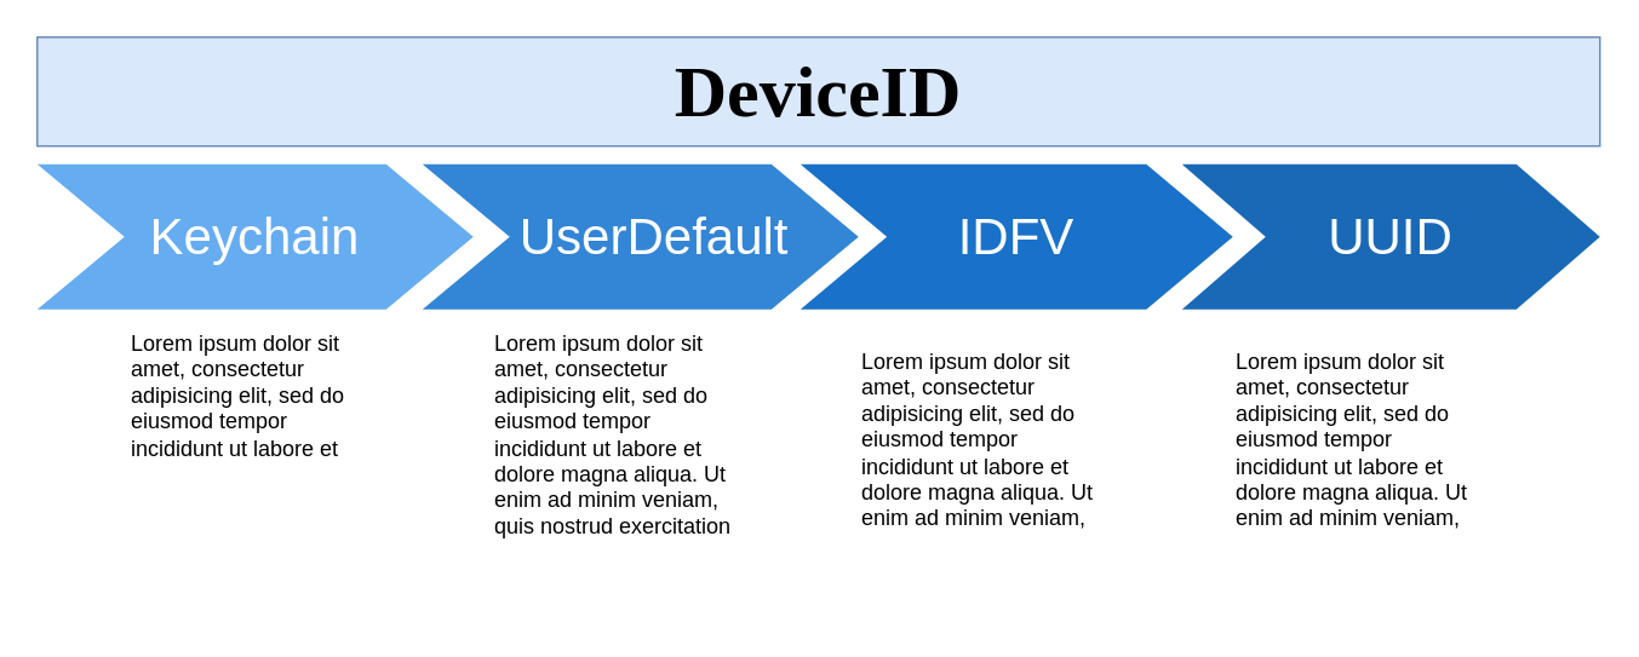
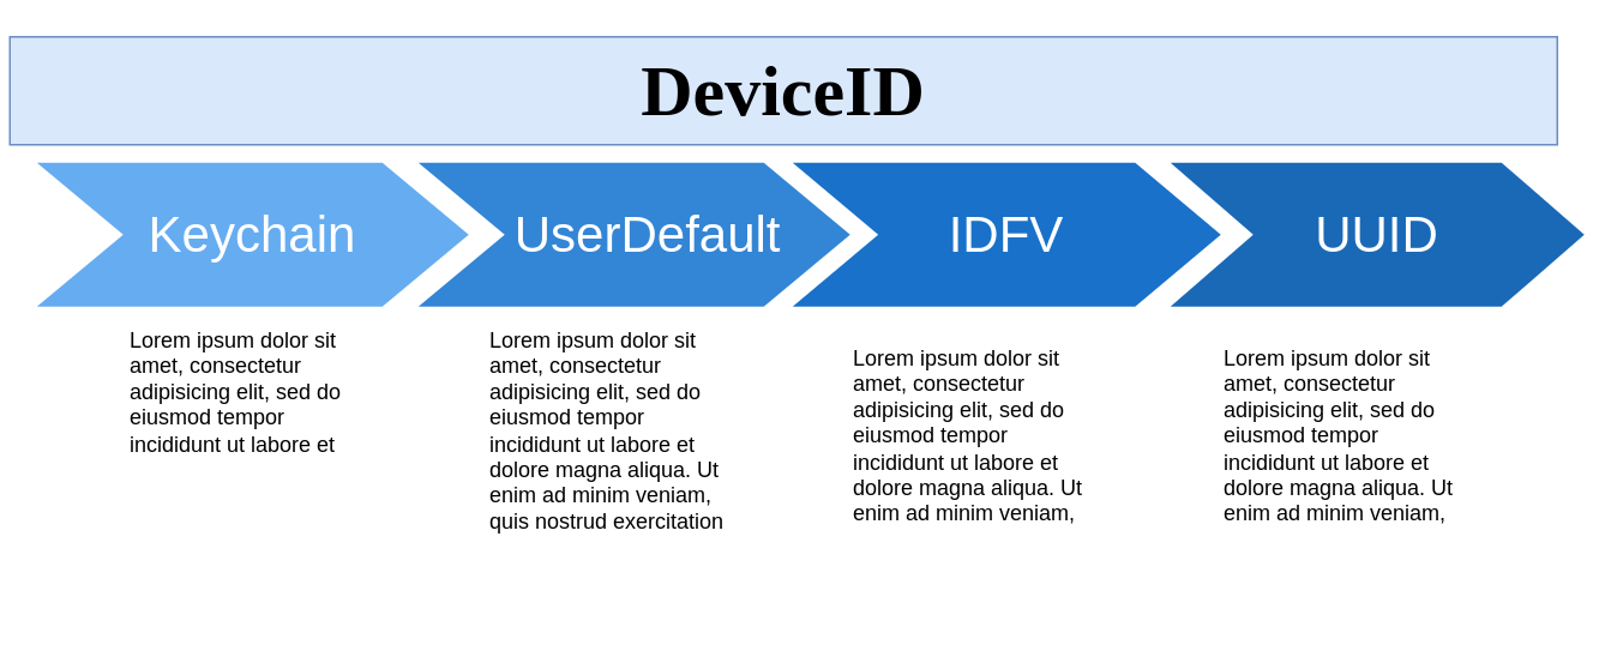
  <mxCell id="0" />
  <mxCell id="1" parent="0" />
  <mxCell id="2" value="Keychain" style="shape=step;whiteSpace=wrap;html=1;fontSize=28;fillColor=#0075E8;fontColor=#FFFFFF;strokeColor=none;opacity=60;" parent="1" vertex="1"><mxGeometry x="20" y="90" width="240" height="80" as="geometry" /></mxCell>
  <mxCell id="3" value="&amp;nbsp; UserDefault" style="shape=step;whiteSpace=wrap;html=1;fontSize=28;fillColor=#0067CC;fontColor=#FFFFFF;strokeColor=none;opacity=80;" parent="1" vertex="1"><mxGeometry x="232" y="90" width="240" height="80" as="geometry" /></mxCell>
  <mxCell id="4" value="IDFV" style="shape=step;whiteSpace=wrap;html=1;fontSize=28;fillColor=#0062C4;fontColor=#FFFFFF;strokeColor=none;opacity=90;" parent="1" vertex="1"><mxGeometry x="440" y="90" width="238" height="80" as="geometry" /></mxCell>
  <mxCell id="5" value="UUID" style="shape=step;whiteSpace=wrap;html=1;fontSize=28;fillColor=#0059B0;fontColor=#FFFFFF;strokeColor=none;opacity=90;" parent="1" vertex="1"><mxGeometry x="650" y="90" width="230" height="80" as="geometry" /></mxCell>
- <mxCell id="6" value="DeviceID" style="text;html=1;strokeColor=#6c8ebf;fillColor=#dae8fc;align=center;verticalAlign=middle;whiteSpace=wrap;fontSize=40;fontStyle=1;fontFamily=Times New Roman;" parent="1" vertex="1"><mxGeometry x="20" y="20" width="860" height="60" as="geometry" /></mxCell>
+ <mxCell id="6" value="DeviceID" style="text;html=1;strokeColor=#6c8ebf;fillColor=#dae8fc;align=center;verticalAlign=middle;whiteSpace=wrap;fontSize=40;fontStyle=1;fontFamily=Times New Roman;" parent="1" vertex="1"><mxGeometry x="5" y="20" width="860" height="60" as="geometry" /></mxCell>
  <mxCell id="7" value="Lorem ipsum dolor sit amet, consectetur adipisicing elit, sed do eiusmod tempor incididunt ut labore et&amp;nbsp;" style="text;spacingTop=-5;fillColor=#ffffff;whiteSpace=wrap;html=1;align=left;fontSize=12;fontFamily=Helvetica;fillColor=none;strokeColor=none;" parent="1" vertex="1"><mxGeometry x="70" y="180" width="140" height="160" as="geometry" /></mxCell>
  <mxCell id="8" value="Lorem ipsum dolor sit amet, consectetur adipisicing elit, sed do eiusmod tempor incididunt ut labore et dolore magna aliqua. Ut enim ad minim veniam, quis nostrud exercitation&amp;nbsp;" style="text;spacingTop=-5;fillColor=#ffffff;whiteSpace=wrap;html=1;align=left;fontSize=12;fontFamily=Helvetica;fillColor=none;strokeColor=none;" parent="1" vertex="1"><mxGeometry x="270" y="180" width="140" height="160" as="geometry" /></mxCell>
  <mxCell id="9" value="Lorem ipsum dolor sit amet, consectetur adipisicing elit, sed do eiusmod tempor incididunt ut labore et dolore magna aliqua. Ut enim ad minim veniam,&amp;nbsp;" style="text;spacingTop=-5;fillColor=#ffffff;whiteSpace=wrap;html=1;align=left;fontSize=12;fontFamily=Helvetica;fillColor=none;strokeColor=none;" parent="1" vertex="1"><mxGeometry x="472" y="190" width="140" height="140" as="geometry" /></mxCell>
  <mxCell id="10" value="Lorem ipsum dolor sit amet, consectetur adipisicing elit, sed do eiusmod tempor incididunt ut labore et dolore magna aliqua. Ut enim ad minim veniam,&amp;nbsp;" style="text;spacingTop=-5;fillColor=#ffffff;whiteSpace=wrap;html=1;align=left;fontSize=12;fontFamily=Helvetica;fillColor=none;strokeColor=none;" parent="1" vertex="1"><mxGeometry x="678" y="190" width="140" height="130" as="geometry" /></mxCell>
